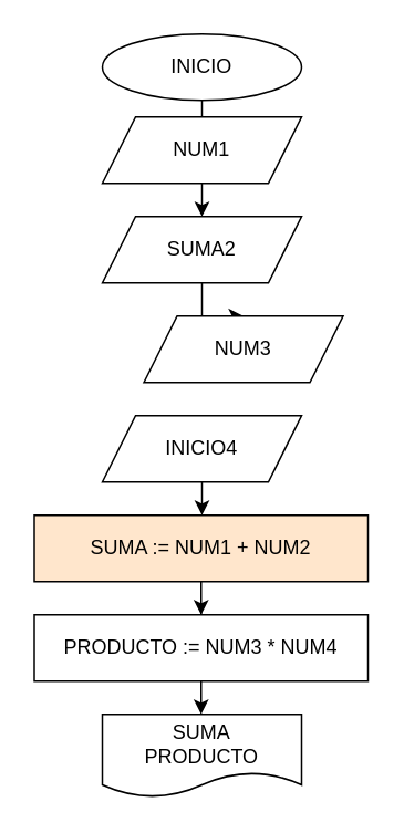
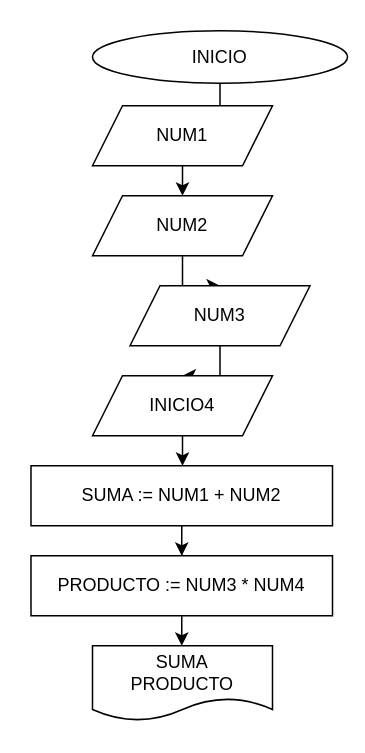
  <mxCell id="0" />
  <mxCell id="1" parent="0" />
  <mxCell id="2" value="" style="edgeStyle=orthogonalEdgeStyle;rounded=0;orthogonalLoop=1;jettySize=auto;html=1;" edge="1" parent="1" source="3" target="6"><mxGeometry relative="1" as="geometry" /></mxCell>
- <mxCell id="3" value="INICIO" style="ellipse;whiteSpace=wrap;html=1;" vertex="1" parent="1"><mxGeometry x="61" y="20" width="120" height="40" as="geometry" /></mxCell>
+ <mxCell id="3" value="INICIO" style="ellipse;whiteSpace=wrap;html=1;" vertex="1" parent="1"><mxGeometry x="61" y="20" width="170" height="35" as="geometry" /></mxCell>
  <mxCell id="4" value="NUM1" style="shape=parallelogram;perimeter=parallelogramPerimeter;whiteSpace=wrap;html=1;fixedSize=1;" vertex="1" parent="1"><mxGeometry x="61" y="70" width="120" height="40" as="geometry" /></mxCell>
  <mxCell id="5" value="" style="edgeStyle=orthogonalEdgeStyle;rounded=0;orthogonalLoop=1;jettySize=auto;html=1;" edge="1" parent="1" source="6" target="8"><mxGeometry relative="1" as="geometry" /></mxCell>
- <mxCell id="6" value="SUMA2" style="shape=parallelogram;perimeter=parallelogramPerimeter;whiteSpace=wrap;html=1;fixedSize=1;" vertex="1" parent="1"><mxGeometry x="61" y="130" width="120" height="40" as="geometry" /></mxCell>
+ <mxCell id="6" value="NUM2" style="shape=parallelogram;perimeter=parallelogramPerimeter;whiteSpace=wrap;html=1;fixedSize=1;" vertex="1" parent="1"><mxGeometry x="61" y="130" width="120" height="40" as="geometry" /></mxCell>
+ <mxCell id="7" value="" style="edgeStyle=orthogonalEdgeStyle;rounded=0;orthogonalLoop=1;jettySize=auto;html=1;" edge="1" parent="1" source="8" target="14"><mxGeometry relative="1" as="geometry" /></mxCell>
  <mxCell id="8" value="NUM3" style="shape=parallelogram;perimeter=parallelogramPerimeter;whiteSpace=wrap;html=1;fixedSize=1;" vertex="1" parent="1"><mxGeometry x="86" y="190" width="120" height="40" as="geometry" /></mxCell>
  <mxCell id="9" value="" style="edgeStyle=orthogonalEdgeStyle;rounded=0;orthogonalLoop=1;jettySize=auto;html=1;" edge="1" parent="1" source="10" target="12"><mxGeometry relative="1" as="geometry" /></mxCell>
- <mxCell id="10" value="SUMA := NUM1 + NUM2" style="rounded=0;whiteSpace=wrap;html=1;fillColor=#ffe6cc;" vertex="1" parent="1"><mxGeometry x="20" y="310" width="201" height="40" as="geometry" /></mxCell>
+ <mxCell id="10" value="SUMA := NUM1 + NUM2" style="rounded=0;whiteSpace=wrap;html=1;" vertex="1" parent="1"><mxGeometry x="20" y="310" width="201" height="40" as="geometry" /></mxCell>
  <mxCell id="11" value="" style="edgeStyle=orthogonalEdgeStyle;rounded=0;orthogonalLoop=1;jettySize=auto;html=1;" edge="1" parent="1" source="12" target="15"><mxGeometry relative="1" as="geometry" /></mxCell>
  <mxCell id="12" value="PRODUCTO := NUM3 * NUM4" style="rounded=0;whiteSpace=wrap;html=1;" vertex="1" parent="1"><mxGeometry x="20" y="370" width="201" height="40" as="geometry" /></mxCell>
  <mxCell id="13" value="" style="edgeStyle=orthogonalEdgeStyle;rounded=0;orthogonalLoop=1;jettySize=auto;html=1;" edge="1" parent="1" source="14" target="10"><mxGeometry relative="1" as="geometry" /></mxCell>
  <mxCell id="14" value="INICIO4" style="shape=parallelogram;perimeter=parallelogramPerimeter;whiteSpace=wrap;html=1;fixedSize=1;" vertex="1" parent="1"><mxGeometry x="61" y="250" width="120" height="40" as="geometry" /></mxCell>
  <mxCell id="15" value="SUMA&lt;div&gt;PRODUCTO&lt;/div&gt;" style="shape=document;whiteSpace=wrap;html=1;boundedLbl=1;" vertex="1" parent="1"><mxGeometry x="61" y="430" width="120" height="50" as="geometry" /></mxCell>
